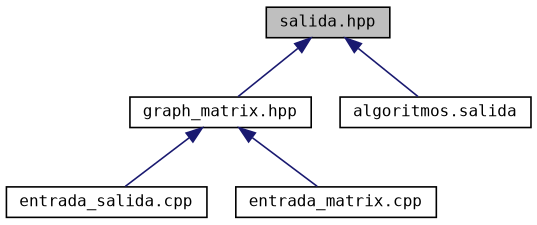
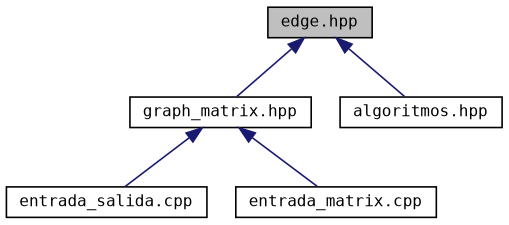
  digraph {
    fontname="DejaVu Sans Mono"
    node [color=black fillcolor=white fontname="DejaVu Sans Mono" fontsize=10 shape=record style=filled]
    edge [color=midnightblue dir=back fontname="DejaVu Sans Mono" fontsize=10 labelfontname=Helvetica labelfontsize=10 style=solid]
-   n1 [fillcolor=grey75 fontcolor=black height=0.2 label="salida.hpp" width=0.4]
+   n1 [fillcolor=grey75 fontcolor=black height=0.2 label="edge.hpp" width=0.4]
    n2 [height=0.2 label="graph_matrix.hpp" width=0.4]
-   n3 [height=0.2 label="algoritmos.salida" width=0.4]
+   n3 [height=0.2 label="algoritmos.hpp" width=0.4]
    n4 [height=0.2 label="entrada_salida.cpp" width=0.4]
    n5 [height=0.2 label="entrada_matrix.cpp" width=0.4]
    n1 -> n2
    n1 -> n3
    n2 -> n4
    n2 -> n5
  }
